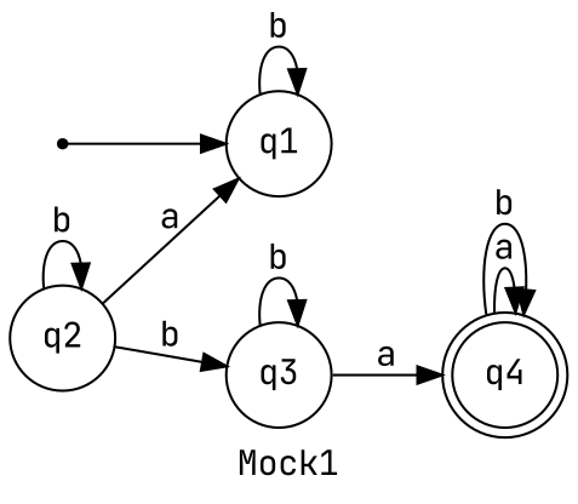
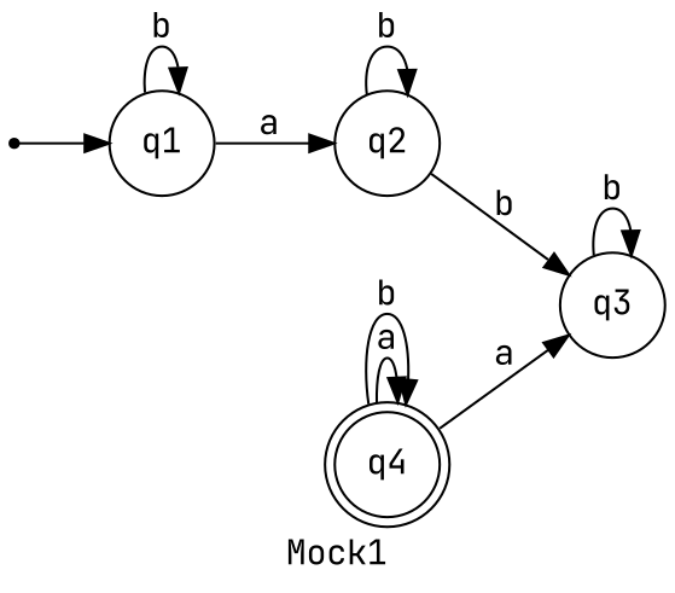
  digraph {
    fontname="JetBrains Mono"
    label=Mock1
    rankdir=LR
    node [fontname="JetBrains Mono" shape=circle]
    edge [fontname="JetBrains Mono"]
    null [shape=point]
    q1
    q2
    q4 [shape=doublecircle]
    q3
    null -> q1
    q1 -> q1 [label=b]
-   q2 -> q1 [label=a]
+   q1 -> q2 [label=a]
    q2 -> q2 [label=b]
    q2 -> q3 [label=b]
    q4 -> q4 [label=a]
    q4 -> q4 [label=b]
-   q3 -> q4 [label=a]
+   q4 -> q3 [label=a]
    q3 -> q3 [label=b]
  }
